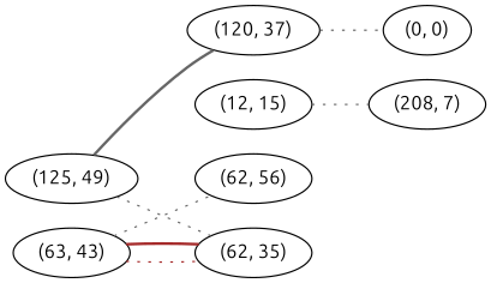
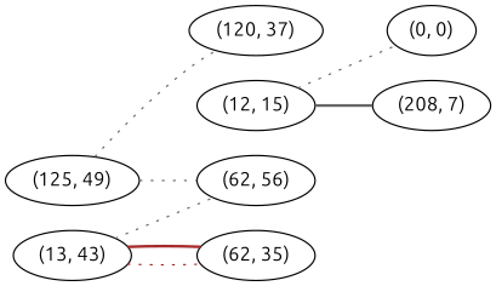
  graph {
    fontname=Ubuntu
    rankdir=LR
    node [fontname=Ubuntu]
    edge [color=gray40 fontname=Ubuntu style=dotted weight=1]
    "(125, 49)"
    "(120, 37)"
    "(62, 56)"
    "(12, 15)"
    "(0, 0)"
    n6 [label="(208, 7)"]
-   "(63, 43)"
+   "(63, 43)" [label="(13, 43)"]
    "(62, 35)"
-   "(125, 49)" -- "(120, 37)" [style=bold]
-   "(125, 49)" -- "(62, 35)"
-   "(120, 37)" -- "(0, 0)" [weight=4]
-   "(12, 15)" -- n6
+   "(125, 49)" -- "(120, 37)"
+   "(125, 49)" -- "(62, 56)"
+   "(12, 15)" -- "(0, 0)" [weight=4]
+   "(12, 15)" -- n6 [style=bold]
    "(63, 43)" -- "(62, 56)"
    "(63, 43)" -- "(62, 35)" [color=brown weight=2]
    "(63, 43)" -- "(62, 35)" [color=brown style=bold]
  }
